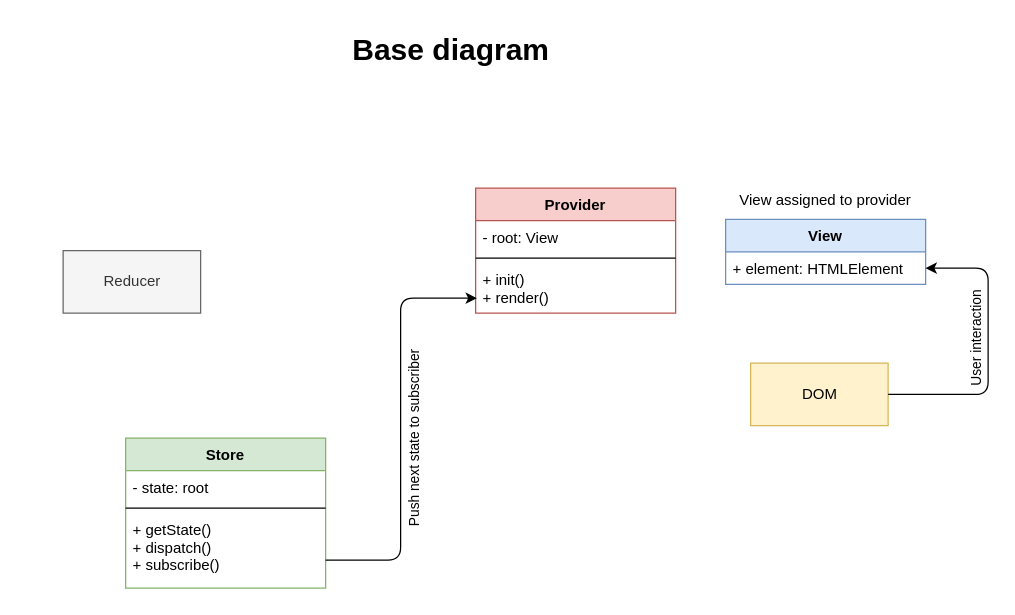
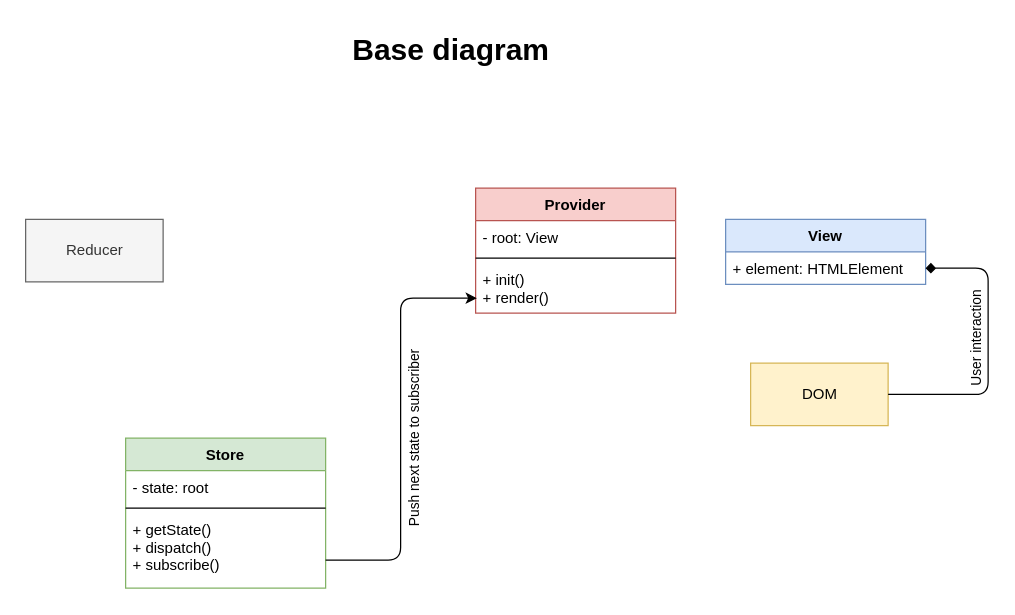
  <mxCell id="0" />
  <mxCell id="1" parent="0" />
  <mxCell id="2" value="Store" style="swimlane;fontStyle=1;align=center;verticalAlign=top;childLayout=stackLayout;horizontal=1;startSize=26;horizontalStack=0;resizeParent=1;resizeParentMax=0;resizeLast=0;collapsible=1;marginBottom=0;fillColor=#d5e8d4;strokeColor=#82b366;" vertex="1" parent="1"><mxGeometry x="100" y="350" width="160" height="120" as="geometry" /></mxCell>
  <mxCell id="3" value="- state: root&#10;" style="text;strokeColor=none;fillColor=none;align=left;verticalAlign=top;spacingLeft=4;spacingRight=4;overflow=hidden;rotatable=0;points=[[0,0.5],[1,0.5]];portConstraint=eastwest;" vertex="1" parent="2"><mxGeometry y="26" width="160" height="26" as="geometry" /></mxCell>
  <mxCell id="4" value="" style="line;strokeWidth=1;fillColor=none;align=left;verticalAlign=middle;spacingTop=-1;spacingLeft=3;spacingRight=3;rotatable=0;labelPosition=right;points=[];portConstraint=eastwest;" vertex="1" parent="2"><mxGeometry y="52" width="160" height="8" as="geometry" /></mxCell>
  <mxCell id="5" value="+ getState()&#10;+ dispatch()&#10;+ subscribe()" style="text;strokeColor=none;fillColor=none;align=left;verticalAlign=top;spacingLeft=4;spacingRight=4;overflow=hidden;rotatable=0;points=[[0,0.5],[1,0.5]];portConstraint=eastwest;" vertex="1" parent="2"><mxGeometry y="60" width="160" height="60" as="geometry" /></mxCell>
  <mxCell id="6" value="Provider" style="swimlane;fontStyle=1;align=center;verticalAlign=top;childLayout=stackLayout;horizontal=1;startSize=26;horizontalStack=0;resizeParent=1;resizeParentMax=0;resizeLast=0;collapsible=1;marginBottom=0;fillColor=#f8cecc;strokeColor=#b85450;" vertex="1" parent="1"><mxGeometry x="380" y="150" width="160" height="100" as="geometry" /></mxCell>
  <mxCell id="7" value="- root: View" style="text;strokeColor=none;fillColor=none;align=left;verticalAlign=top;spacingLeft=4;spacingRight=4;overflow=hidden;rotatable=0;points=[[0,0.5],[1,0.5]];portConstraint=eastwest;" vertex="1" parent="6"><mxGeometry y="26" width="160" height="26" as="geometry" /></mxCell>
  <mxCell id="8" value="" style="line;strokeWidth=1;fillColor=none;align=left;verticalAlign=middle;spacingTop=-1;spacingLeft=3;spacingRight=3;rotatable=0;labelPosition=right;points=[];portConstraint=eastwest;" vertex="1" parent="6"><mxGeometry y="52" width="160" height="8" as="geometry" /></mxCell>
  <mxCell id="9" value="+ init()&#10;+ render()" style="text;strokeColor=none;fillColor=none;align=left;verticalAlign=top;spacingLeft=4;spacingRight=4;overflow=hidden;rotatable=0;points=[[0,0.5],[1,0.5]];portConstraint=eastwest;" vertex="1" parent="6"><mxGeometry y="60" width="160" height="40" as="geometry" /></mxCell>
  <mxCell id="10" value="View" style="swimlane;fontStyle=1;align=center;verticalAlign=top;childLayout=stackLayout;horizontal=1;startSize=26;horizontalStack=0;resizeParent=1;resizeParentMax=0;resizeLast=0;collapsible=1;marginBottom=0;fillColor=#dae8fc;strokeColor=#6c8ebf;" vertex="1" parent="1"><mxGeometry x="580" y="175" width="160" height="52" as="geometry" /></mxCell>
  <mxCell id="11" value="+ element: HTMLElement" style="text;strokeColor=none;fillColor=none;align=left;verticalAlign=top;spacingLeft=4;spacingRight=4;overflow=hidden;rotatable=0;points=[[0,0.5],[1,0.5]];portConstraint=eastwest;" vertex="1" parent="10"><mxGeometry y="26" width="160" height="26" as="geometry" /></mxCell>
  <mxCell id="12" value="DOM" style="html=1;fillColor=#fff2cc;strokeColor=#d6b656;" vertex="1" parent="1"><mxGeometry x="600" y="290" width="110" height="50" as="geometry" /></mxCell>
- <mxCell id="13" value="Reducer" style="html=1;fillColor=#f5f5f5;strokeColor=#666666;fontColor=#333333;" vertex="1" parent="1"><mxGeometry x="50" y="200" width="110" height="50" as="geometry" /></mxCell>
+ <mxCell id="13" value="Reducer" style="html=1;fillColor=#f5f5f5;strokeColor=#666666;fontColor=#333333;" vertex="1" parent="1"><mxGeometry x="20" y="175" width="110" height="50" as="geometry" /></mxCell>
  <mxCell id="14" value="Base diagram" style="text;strokeColor=none;fillColor=none;html=1;fontSize=24;fontStyle=1;verticalAlign=middle;align=center;" vertex="1" parent="1"><mxGeometry x="310" y="20" width="100" height="40" as="geometry" /></mxCell>
- <mxCell id="15" value="" style="endArrow=classic;html=1;entryX=1;entryY=0.5;entryDx=0;entryDy=0;exitX=1;exitY=0.5;exitDx=0;exitDy=0;" edge="1" parent="1" source="12" target="11"><mxGeometry relative="1" as="geometry"><mxPoint x="560" y="390" as="sourcePoint" /><mxPoint x="750" y="240" as="targetPoint" /><Array as="points"><mxPoint x="790" y="315" /><mxPoint x="790" y="214" /></Array></mxGeometry></mxCell>
+ <mxCell id="15" value="" style="endArrow=diamond;html=1;entryX=1;entryY=0.5;entryDx=0;entryDy=0;exitX=1;exitY=0.5;exitDx=0;exitDy=0;" edge="1" parent="1" source="12" target="11"><mxGeometry relative="1" as="geometry"><mxPoint x="560" y="390" as="sourcePoint" /><mxPoint x="750" y="240" as="targetPoint" /><Array as="points"><mxPoint x="790" y="315" /><mxPoint x="790" y="214" /></Array></mxGeometry></mxCell>
  <mxCell id="16" value="User interaction&amp;nbsp;" style="edgeLabel;resizable=0;html=1;align=center;verticalAlign=middle;rotation=-90;" connectable="0" vertex="1" parent="15"><mxGeometry relative="1" as="geometry"><mxPoint x="-10" y="-9" as="offset" /></mxGeometry></mxCell>
  <mxCell id="17" value="" style="endArrow=classic;html=1;" edge="1" parent="1"><mxGeometry relative="1" as="geometry"><mxPoint x="260" y="447.5" as="sourcePoint" /><mxPoint x="381" y="238" as="targetPoint" /><Array as="points"><mxPoint x="320" y="447.5" /><mxPoint x="320" y="302.5" /><mxPoint x="320" y="238" /></Array></mxGeometry></mxCell>
  <mxCell id="18" value="Push next state to subscriber&amp;nbsp;" style="edgeLabel;resizable=0;html=1;align=center;verticalAlign=middle;rotation=-90;" connectable="0" vertex="1" parent="17"><mxGeometry relative="1" as="geometry"><mxPoint x="10" y="7.5" as="offset" /></mxGeometry></mxCell>
- <mxCell id="19" value="View assigned to provider" style="text;html=1;strokeColor=none;fillColor=none;align=center;verticalAlign=middle;whiteSpace=wrap;rounded=0;" vertex="1" parent="1"><mxGeometry x="580" y="150" width="160" height="20" as="geometry" /></mxCell>
